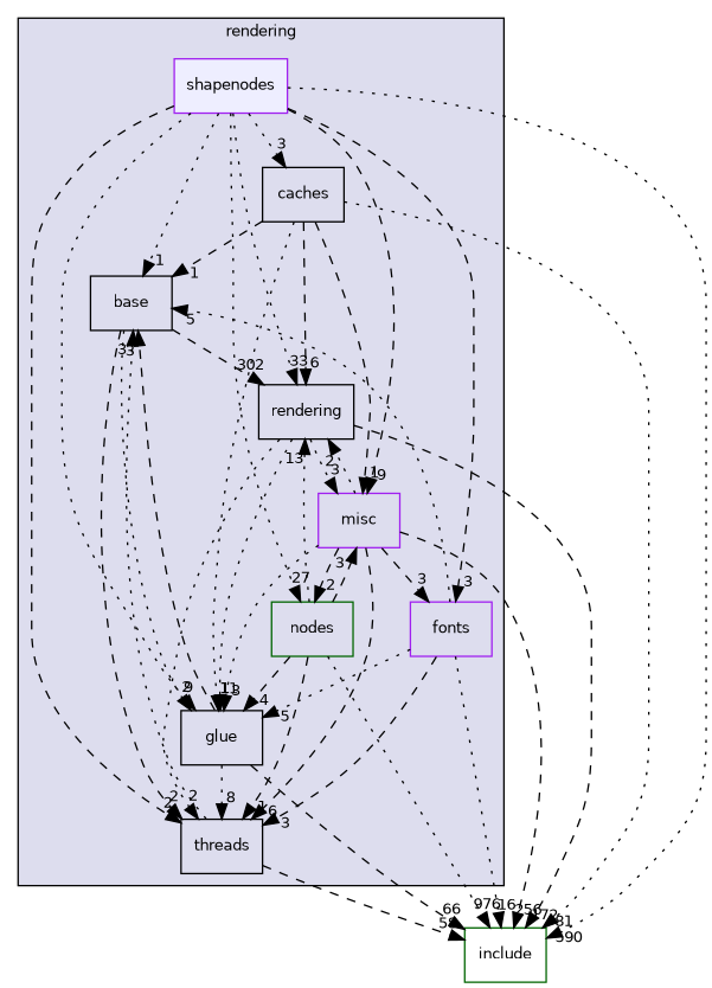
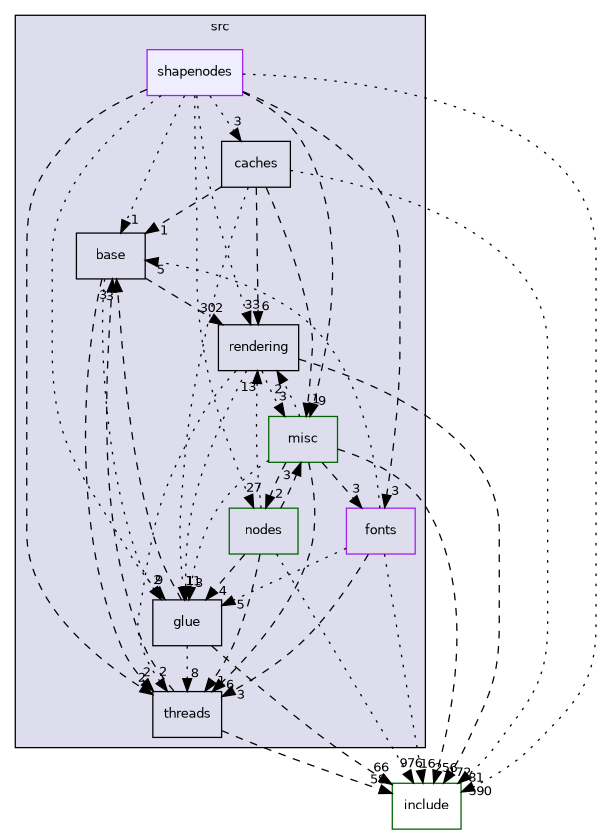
  digraph {
    compound=true
    node [color=black fontname=Helvetica fontsize=10 shape=box]
    edge [headlabel=3 labeldistance=1.5 labelfontname=Helvetica labelfontsize=10 style=dashed]
    n1 [label=base]
    n2 [label=rendering]
    n3 [label=caches]
    n4 [label=threads]
-   n5 [color=purple label=misc]
+   n5 [color=darkgreen label=misc]
    n6 [color=darkgreen label=nodes]
    n7 [color=purple label=fonts]
    n8 [label=glue]
    n9 [color=purple fillcolor="#eeeeff" label=shapenodes pencolor=black style=filled]
    n10 [color=darkgreen fillcolor=white label=include style=filled]
    subgraph cluster_1 {
      bgcolor="#ddddee"
      fontname=Helvetica
      fontsize=10
-     label=rendering
+     label=src
      pencolor=black
      n1
      n2
      n3
      n4
      n5
      n6
      n7
      n8
      n9
    }
    n1 -> n2 [headlabel=302]
    n1 -> n4 [headlabel=2]
    n1 -> n8 [headlabel=2 style=dotted]
    n2 -> n4 [headlabel=2 style=dotted]
    n2 -> n5 [style=dotted]
    n2 -> n8 [headlabel=11 style=dotted]
    n2 -> n10 [headlabel=172]
    n3 -> n1 [headlabel=1]
    n3 -> n2 [headlabel=6]
    n3 -> n5 [headlabel=1]
    n3 -> n8 [headlabel=1 style=dotted]
    n3 -> n10 [headlabel=81 style=dotted]
-   n4 -> n1 [style=dotted]
+   n4 -> n1
    n4 -> n10 [headlabel=58]
    n5 -> n2 [headlabel=2 style=dotted]
    n5 -> n4 [headlabel=6]
    n5 -> n6 [headlabel=2]
    n5 -> n7
    n5 -> n8 [style=dotted]
    n5 -> n10 [headlabel=256]
    n6 -> n2 [headlabel=13 style=dotted]
    n6 -> n4 [headlabel=1]
    n6 -> n5
    n6 -> n8 [headlabel=4]
    n6 -> n10 [headlabel=976 style=dotted]
    n7 -> n1 [headlabel=5 style=dotted]
    n7 -> n4
    n7 -> n8 [headlabel=5 style=dotted]
    n7 -> n10 [headlabel=16 style=dotted]
    n8 -> n1
    n8 -> n4 [headlabel=8 style=dotted]
    n8 -> n10 [headlabel=66]
    n9 -> n1 [headlabel=1 style=dotted]
    n9 -> n2 [headlabel=33 style=dotted]
    n9 -> n3 [style=dotted]
    n9 -> n4 [headlabel=2]
    n9 -> n5 [headlabel=9]
    n9 -> n6 [headlabel=27 style=dotted]
    n9 -> n7
    n9 -> n8 [headlabel=9 style=dotted]
    n9 -> n10 [headlabel=590 style=dotted]
  }
